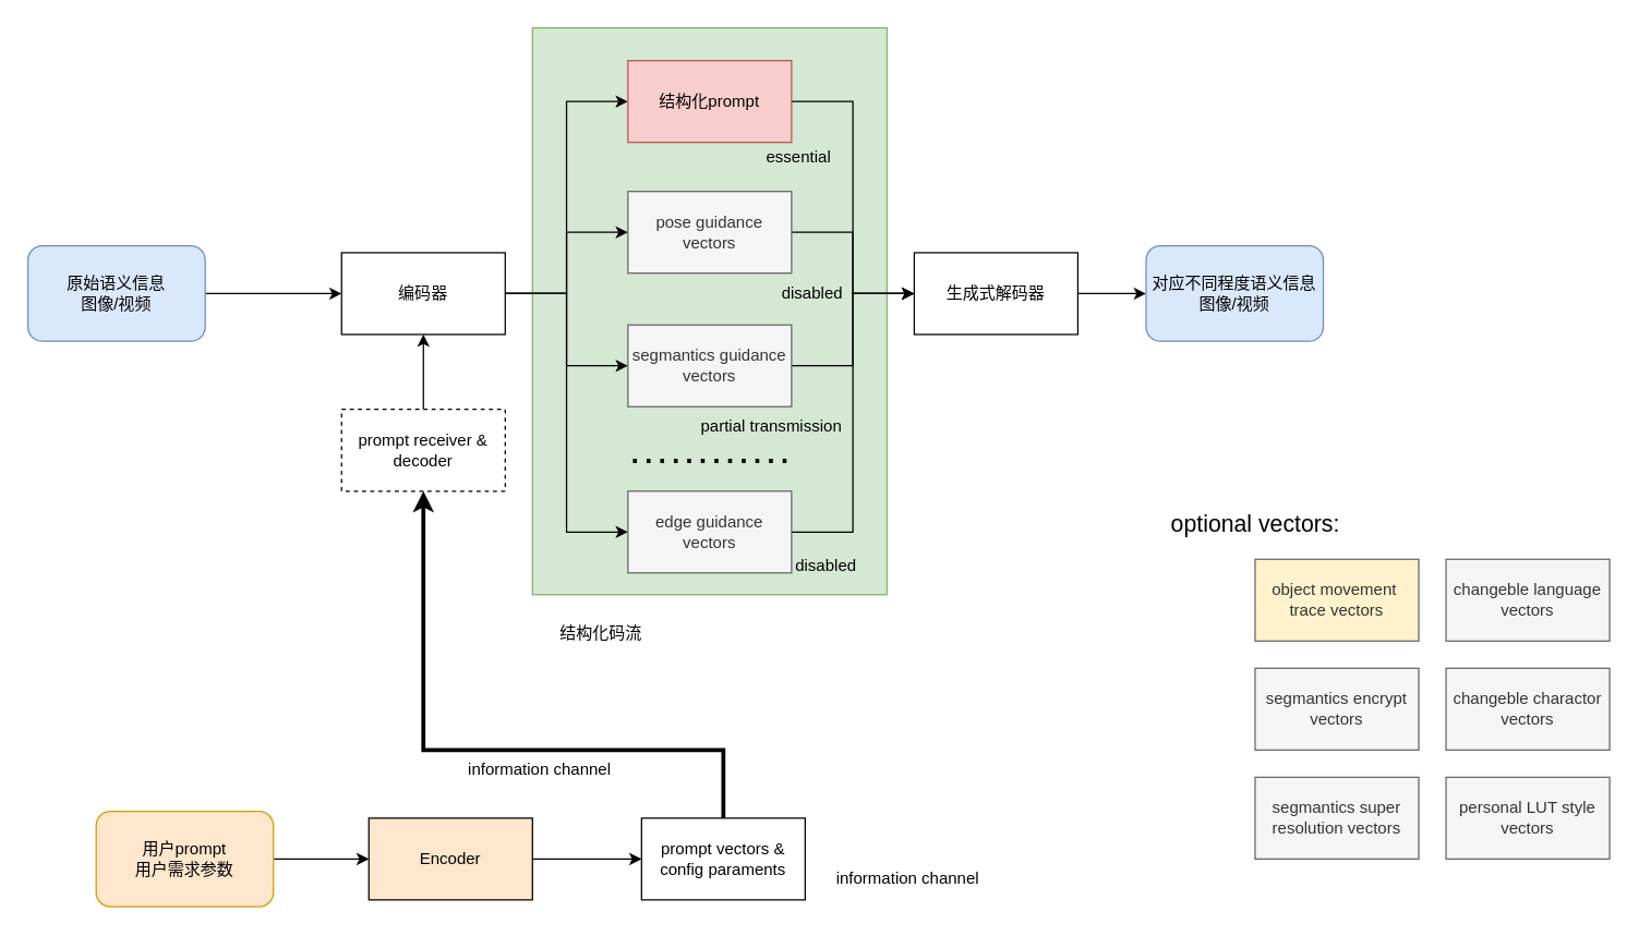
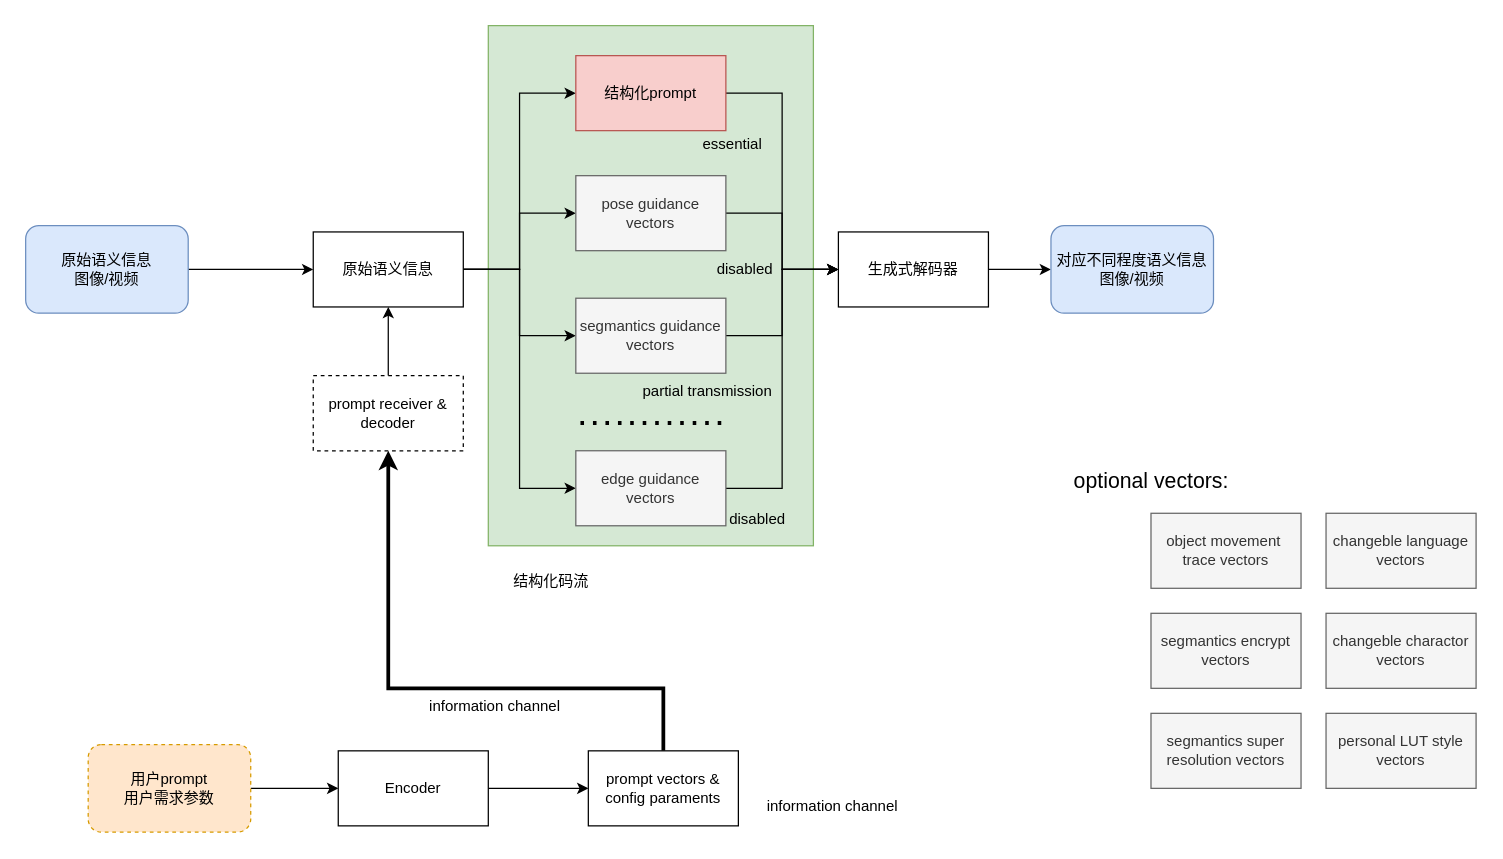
  <mxCell id="0" />
  <mxCell id="1" parent="0" />
  <mxCell id="2" value="" style="rounded=0;whiteSpace=wrap;html=1;fillColor=#d5e8d4;strokeColor=#82b366;" parent="1" vertex="1"><mxGeometry x="390" y="20" width="260" height="416" as="geometry" /></mxCell>
  <mxCell id="3" style="edgeStyle=orthogonalEdgeStyle;rounded=0;orthogonalLoop=1;jettySize=auto;html=1;entryX=0;entryY=0.5;entryDx=0;entryDy=0;" parent="1" source="4" target="9" edge="1"><mxGeometry relative="1" as="geometry"><mxPoint x="312.5" y="152.5" as="targetPoint" /></mxGeometry></mxCell>
  <mxCell id="4" value="原始语义信息&lt;br&gt;图像/视频" style="rounded=1;whiteSpace=wrap;html=1;fillColor=#dae8fc;strokeColor=#6c8ebf;" parent="1" vertex="1"><mxGeometry x="20" y="180" width="130" height="70" as="geometry" /></mxCell>
  <mxCell id="5" style="edgeStyle=orthogonalEdgeStyle;rounded=0;orthogonalLoop=1;jettySize=auto;html=1;entryX=0;entryY=0.5;entryDx=0;entryDy=0;" parent="1" source="9" target="20" edge="1"><mxGeometry relative="1" as="geometry" /></mxCell>
  <mxCell id="6" style="edgeStyle=orthogonalEdgeStyle;rounded=0;orthogonalLoop=1;jettySize=auto;html=1;exitX=1;exitY=0.5;exitDx=0;exitDy=0;entryX=0;entryY=0.5;entryDx=0;entryDy=0;" parent="1" source="9" target="11" edge="1"><mxGeometry relative="1" as="geometry" /></mxCell>
  <mxCell id="7" style="edgeStyle=orthogonalEdgeStyle;rounded=0;orthogonalLoop=1;jettySize=auto;html=1;exitX=1;exitY=0.5;exitDx=0;exitDy=0;entryX=0;entryY=0.5;entryDx=0;entryDy=0;" parent="1" source="9" target="16" edge="1"><mxGeometry relative="1" as="geometry" /></mxCell>
  <mxCell id="8" style="edgeStyle=orthogonalEdgeStyle;rounded=0;orthogonalLoop=1;jettySize=auto;html=1;exitX=1;exitY=0.5;exitDx=0;exitDy=0;entryX=0;entryY=0.5;entryDx=0;entryDy=0;" parent="1" source="9" target="18" edge="1"><mxGeometry relative="1" as="geometry" /></mxCell>
- <mxCell id="9" value="编码器" style="rounded=0;whiteSpace=wrap;html=1;" parent="1" vertex="1"><mxGeometry x="250" y="185" width="120" height="60" as="geometry" /></mxCell>
+ <mxCell id="9" value="原始语义信息" style="rounded=0;whiteSpace=wrap;html=1;" parent="1" vertex="1"><mxGeometry x="250" y="185" width="120" height="60" as="geometry" /></mxCell>
  <mxCell id="10" style="edgeStyle=orthogonalEdgeStyle;rounded=0;orthogonalLoop=1;jettySize=auto;html=1;entryX=0;entryY=0.5;entryDx=0;entryDy=0;" parent="1" source="11" target="13" edge="1"><mxGeometry relative="1" as="geometry" /></mxCell>
  <mxCell id="11" value="pose guidance&lt;br&gt;vectors" style="rounded=0;whiteSpace=wrap;html=1;fillColor=#f5f5f5;fontColor=#333333;strokeColor=#666666;" parent="1" vertex="1"><mxGeometry x="460" y="140" width="120" height="60" as="geometry" /></mxCell>
  <mxCell id="12" style="edgeStyle=orthogonalEdgeStyle;rounded=0;orthogonalLoop=1;jettySize=auto;html=1;" parent="1" source="13" target="14" edge="1"><mxGeometry relative="1" as="geometry" /></mxCell>
  <mxCell id="13" value="生成式解码器" style="rounded=0;whiteSpace=wrap;html=1;" parent="1" vertex="1"><mxGeometry x="670" y="185" width="120" height="60" as="geometry" /></mxCell>
  <mxCell id="14" value="对应不同程度语义信息&lt;br&gt;图像/视频" style="rounded=1;whiteSpace=wrap;html=1;fillColor=#dae8fc;strokeColor=#6c8ebf;" parent="1" vertex="1"><mxGeometry x="840" y="180" width="130" height="70" as="geometry" /></mxCell>
  <mxCell id="15" style="edgeStyle=orthogonalEdgeStyle;rounded=0;orthogonalLoop=1;jettySize=auto;html=1;entryX=0;entryY=0.5;entryDx=0;entryDy=0;" parent="1" source="16" target="13" edge="1"><mxGeometry relative="1" as="geometry" /></mxCell>
  <mxCell id="16" value="segmantics guidance&lt;div&gt;vectors&lt;/div&gt;" style="rounded=0;whiteSpace=wrap;html=1;fillColor=#f5f5f5;fontColor=#333333;strokeColor=#666666;" parent="1" vertex="1"><mxGeometry x="460" y="238" width="120" height="60" as="geometry" /></mxCell>
  <mxCell id="17" style="edgeStyle=orthogonalEdgeStyle;rounded=0;orthogonalLoop=1;jettySize=auto;html=1;entryX=0;entryY=0.5;entryDx=0;entryDy=0;" parent="1" source="18" target="13" edge="1"><mxGeometry relative="1" as="geometry" /></mxCell>
  <mxCell id="18" value="edge guidance&lt;div&gt;vectors&lt;/div&gt;" style="rounded=0;whiteSpace=wrap;html=1;fillColor=#f5f5f5;fontColor=#333333;strokeColor=#666666;" parent="1" vertex="1"><mxGeometry x="460" y="360" width="120" height="60" as="geometry" /></mxCell>
  <mxCell id="19" style="edgeStyle=orthogonalEdgeStyle;rounded=0;orthogonalLoop=1;jettySize=auto;html=1;entryX=0;entryY=0.5;entryDx=0;entryDy=0;" parent="1" source="20" target="13" edge="1"><mxGeometry relative="1" as="geometry" /></mxCell>
  <mxCell id="20" value="结构化prompt" style="rounded=0;whiteSpace=wrap;html=1;fillColor=#f8cecc;strokeColor=#b85450;" parent="1" vertex="1"><mxGeometry x="460" y="44" width="120" height="60" as="geometry" /></mxCell>
  <mxCell id="21" style="edgeStyle=orthogonalEdgeStyle;rounded=0;orthogonalLoop=1;jettySize=auto;html=1;entryX=0.5;entryY=1;entryDx=0;entryDy=0;" parent="1" source="22" target="9" edge="1"><mxGeometry relative="1" as="geometry" /></mxCell>
  <mxCell id="22" value="prompt receiver &amp;amp; decoder" style="rounded=0;whiteSpace=wrap;html=1;dashed=1;" parent="1" vertex="1"><mxGeometry x="250" y="300" width="120" height="60" as="geometry" /></mxCell>
  <mxCell id="23" value="&lt;font style=&quot;font-size: 30px;&quot;&gt;············&lt;/font&gt;" style="text;html=1;align=center;verticalAlign=middle;resizable=0;points=[];autosize=1;strokeColor=none;fillColor=none;" parent="1" vertex="1"><mxGeometry x="450" y="310" width="140" height="50" as="geometry" /></mxCell>
  <mxCell id="24" style="edgeStyle=orthogonalEdgeStyle;rounded=0;orthogonalLoop=1;jettySize=auto;html=1;entryX=0;entryY=0.5;entryDx=0;entryDy=0;" parent="1" source="25" target="27" edge="1"><mxGeometry relative="1" as="geometry" /></mxCell>
- <mxCell id="25" value="用户prompt&lt;div&gt;用户需求参数&lt;/div&gt;" style="rounded=1;whiteSpace=wrap;html=1;fillColor=#ffe6cc;strokeColor=#d79b00;" parent="1" vertex="1"><mxGeometry x="70" y="595" width="130" height="70" as="geometry" /></mxCell>
+ <mxCell id="25" value="用户prompt&lt;div&gt;用户需求参数&lt;/div&gt;" style="rounded=1;whiteSpace=wrap;html=1;fillColor=#ffe6cc;strokeColor=#d79b00;dashed=1;" parent="1" vertex="1"><mxGeometry x="70" y="595" width="130" height="70" as="geometry" /></mxCell>
  <mxCell id="26" style="edgeStyle=orthogonalEdgeStyle;rounded=0;orthogonalLoop=1;jettySize=auto;html=1;entryX=0;entryY=0.5;entryDx=0;entryDy=0;" parent="1" source="27" target="29" edge="1"><mxGeometry relative="1" as="geometry" /></mxCell>
- <mxCell id="27" value="Encoder" style="rounded=0;whiteSpace=wrap;html=1;fillColor=#ffe6cc;" parent="1" vertex="1"><mxGeometry x="270" y="600" width="120" height="60" as="geometry" /></mxCell>
+ <mxCell id="27" value="Encoder" style="rounded=0;whiteSpace=wrap;html=1;" parent="1" vertex="1"><mxGeometry x="270" y="600" width="120" height="60" as="geometry" /></mxCell>
  <mxCell id="28" style="edgeStyle=orthogonalEdgeStyle;rounded=0;orthogonalLoop=1;jettySize=auto;html=1;strokeWidth=3;entryX=0.5;entryY=1;entryDx=0;entryDy=0;" parent="1" source="29" target="22" edge="1"><mxGeometry relative="1" as="geometry"><mxPoint x="310" y="370" as="targetPoint" /><Array as="points"><mxPoint x="530" y="550" /><mxPoint x="310" y="550" /></Array></mxGeometry></mxCell>
  <mxCell id="29" value="prompt vectors &amp;amp;&lt;br&gt;config paraments" style="rounded=0;whiteSpace=wrap;html=1;" parent="1" vertex="1"><mxGeometry x="470" y="600" width="120" height="60" as="geometry" /></mxCell>
  <mxCell id="30" value="disabled" style="text;html=1;align=center;verticalAlign=middle;resizable=0;points=[];autosize=1;strokeColor=none;fillColor=none;" parent="1" vertex="1"><mxGeometry x="560" y="200" width="70" height="30" as="geometry" /></mxCell>
  <mxCell id="31" value="disabled" style="text;html=1;align=center;verticalAlign=middle;resizable=0;points=[];autosize=1;strokeColor=none;fillColor=none;" parent="1" vertex="1"><mxGeometry x="570" y="400" width="70" height="30" as="geometry" /></mxCell>
  <mxCell id="32" value="结构化码流" style="text;html=1;align=center;verticalAlign=middle;resizable=0;points=[];autosize=1;strokeColor=none;fillColor=none;" parent="1" vertex="1"><mxGeometry x="400" y="450" width="80" height="30" as="geometry" /></mxCell>
  <mxCell id="33" value="essential" style="text;html=1;align=center;verticalAlign=middle;resizable=0;points=[];autosize=1;strokeColor=none;fillColor=none;" parent="1" vertex="1"><mxGeometry x="550" y="100" width="70" height="30" as="geometry" /></mxCell>
  <mxCell id="34" value="partial transmission" style="text;html=1;align=center;verticalAlign=middle;resizable=0;points=[];autosize=1;strokeColor=none;fillColor=none;" parent="1" vertex="1"><mxGeometry x="500" y="298" width="130" height="30" as="geometry" /></mxCell>
  <mxCell id="35" value="information channel" style="text;html=1;align=center;verticalAlign=middle;resizable=0;points=[];autosize=1;strokeColor=none;fillColor=none;" parent="1" vertex="1"><mxGeometry x="330" y="550" width="130" height="30" as="geometry" /></mxCell>
  <mxCell id="36" value="information channel" style="text;html=1;align=center;verticalAlign=middle;resizable=0;points=[];autosize=1;strokeColor=none;fillColor=none;" parent="1" vertex="1"><mxGeometry x="600" y="630" width="130" height="30" as="geometry" /></mxCell>
- <mxCell id="37" value="object movement&amp;nbsp;&lt;div&gt;trace vectors&lt;/div&gt;" style="rounded=0;whiteSpace=wrap;html=1;fillColor=#fff2cc;fontColor=#333333;strokeColor=#666666;" parent="1" vertex="1"><mxGeometry x="920" y="410" width="120" height="60" as="geometry" /></mxCell>
+ <mxCell id="37" value="object movement&amp;nbsp;&lt;div&gt;trace vectors&lt;/div&gt;" style="rounded=0;whiteSpace=wrap;html=1;fillColor=#f5f5f5;fontColor=#333333;strokeColor=#666666;" parent="1" vertex="1"><mxGeometry x="920" y="410" width="120" height="60" as="geometry" /></mxCell>
  <mxCell id="38" value="segmantics encrypt&lt;div&gt;vectors&lt;/div&gt;" style="rounded=0;whiteSpace=wrap;html=1;fillColor=#f5f5f5;fontColor=#333333;strokeColor=#666666;" parent="1" vertex="1"><mxGeometry x="920" y="490" width="120" height="60" as="geometry" /></mxCell>
  <mxCell id="39" value="segmantics super&lt;div&gt;resolution vectors&lt;/div&gt;" style="rounded=0;whiteSpace=wrap;html=1;fillColor=#f5f5f5;fontColor=#333333;strokeColor=#666666;" parent="1" vertex="1"><mxGeometry x="920" y="570" width="120" height="60" as="geometry" /></mxCell>
  <mxCell id="40" value="&lt;font style=&quot;font-size: 17px;&quot;&gt;optional vectors:&lt;/font&gt;" style="text;html=1;align=center;verticalAlign=middle;resizable=0;points=[];autosize=1;strokeColor=none;fillColor=none;" parent="1" vertex="1"><mxGeometry x="845" y="370" width="150" height="30" as="geometry" /></mxCell>
  <mxCell id="41" value="&lt;div&gt;changeble language vectors&lt;/div&gt;" style="rounded=0;whiteSpace=wrap;html=1;fillColor=#f5f5f5;fontColor=#333333;strokeColor=#666666;" parent="1" vertex="1"><mxGeometry x="1060" y="410" width="120" height="60" as="geometry" /></mxCell>
  <mxCell id="42" value="&lt;div&gt;changeble charactor vectors&lt;/div&gt;" style="rounded=0;whiteSpace=wrap;html=1;fillColor=#f5f5f5;fontColor=#333333;strokeColor=#666666;" parent="1" vertex="1"><mxGeometry x="1060" y="490" width="120" height="60" as="geometry" /></mxCell>
  <mxCell id="43" value="&lt;div&gt;personal LUT style vectors&lt;/div&gt;" style="rounded=0;whiteSpace=wrap;html=1;fillColor=#f5f5f5;fontColor=#333333;strokeColor=#666666;" parent="1" vertex="1"><mxGeometry x="1060" y="570" width="120" height="60" as="geometry" /></mxCell>
